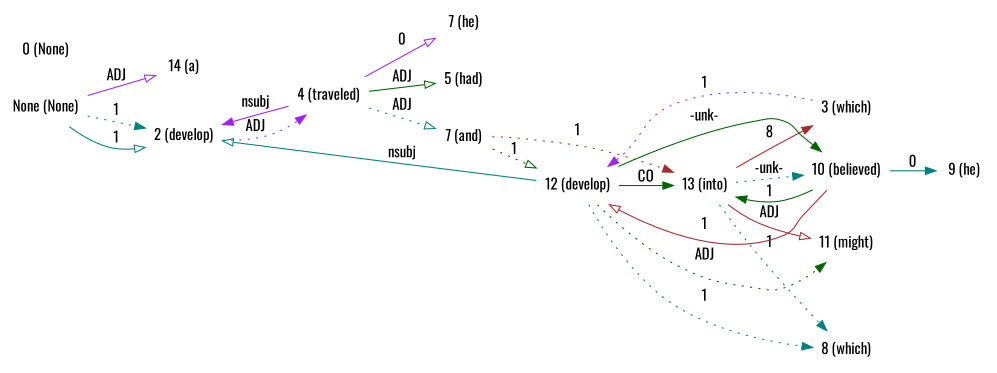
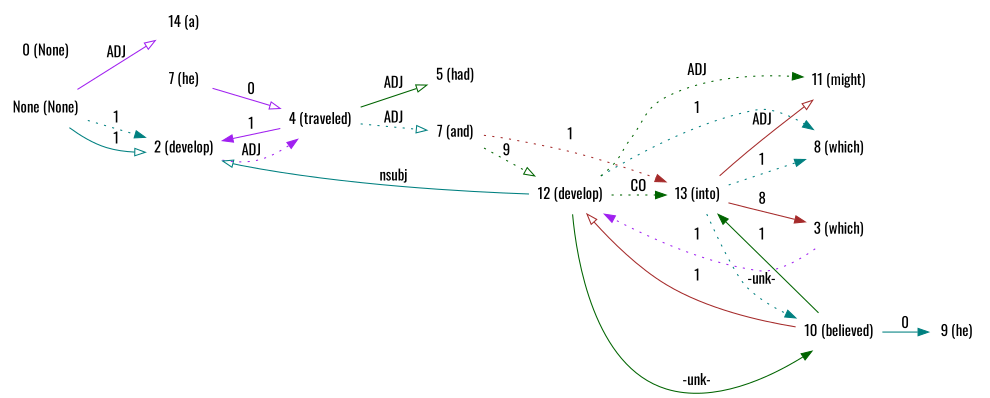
  digraph {
    fontname=Oswald
    rankdir=LR
    node [color=black fontname=Oswald shape=plaintext]
    edge [arrowhead=normal color=teal dir=forward fontname=Oswald style=solid]
    n1 [label="None (None)"]
    n2 [color=teal label="14 (a)"]
    n3 [color=teal label="2 (develop)"]
    n4 [label="4 (traveled)"]
    n5 [color=darkorange label="7 (he)"]
    n6 [label="5 (had)"]
    n7 [color=teal label="7 (and)"]
    n8 [color=darkorange label="0 (None)"]
    n9 [color=teal label="12 (develop)"]
    n10 [label="13 (into)"]
    n11 [color=darkorange label="8 (which)"]
    n12 [color=darkorange label="10 (believed)"]
    n13 [color=teal label="11 (might)"]
    n14 [color=darkorange label="3 (which)"]
    n15 [label="9 (he)"]
    n1 -> n2 [arrowhead=onormal color=purple label=ADJ]
    n1 -> n3 [arrowhead=onormal label=1]
    n1 -> n3 [label=1 style=dotted]
    n3 -> n4 [color=purple label=ADJ style=dotted]
-   n4 -> n3 [color=purple label=nsubj]
-   n4 -> n5 [arrowhead=onormal color=purple label=0]
+   n4 -> n3 [color=purple label=1]
+   n5 -> n4 [arrowhead=onormal color=purple label=0]
    n4 -> n6 [arrowhead=onormal color=darkgreen label=ADJ]
    n4 -> n7 [arrowhead=onormal label=ADJ style=dotted]
-   n7 -> n9 [arrowhead=onormal color=darkgreen label=1 style=dotted]
+   n7 -> n9 [arrowhead=onormal color=darkgreen label=9 style=dotted]
    n7 -> n10 [color=brown label=1 style=dotted]
    n9 -> n3 [arrowhead=onormal label=nsubj]
-   n9 -> n10 [color=darkgreen label=CO]
+   n9 -> n10 [color=darkgreen label=CO style=dotted]
    n9 -> n11 [label=1 style=dotted]
    n9 -> n12 [color=darkgreen label="-unk-"]
    n9 -> n13 [color=darkgreen label=ADJ style=dotted]
    n10 -> n11 [label=1 style=dotted]
    n10 -> n12 [label="-unk-" style=dotted]
    n10 -> n13 [arrowhead=onormal color=brown label=ADJ]
    n10 -> n14 [color=brown label=8]
    n12 -> n9 [arrowhead=onormal color=brown label=1]
    n12 -> n10 [color=darkgreen label=1]
    n12 -> n15 [label=0]
    n14 -> n9 [color=purple label=1 style=dotted]
  }
